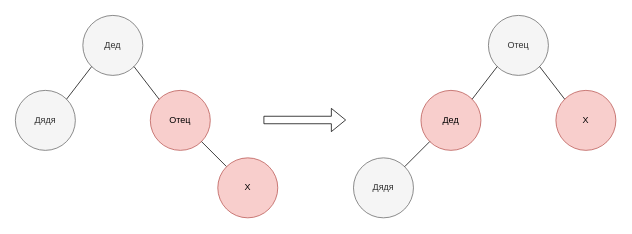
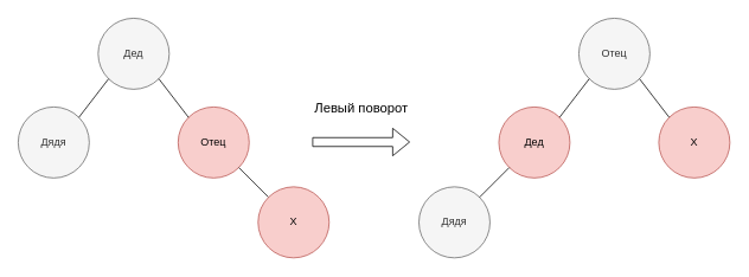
  <mxCell id="0" />
  <mxCell id="1" parent="0" />
  <mxCell id="2" value="Дед" style="ellipse;whiteSpace=wrap;html=1;aspect=fixed;fillColor=#f5f5f5;strokeColor=#666666;fontColor=#333333;" vertex="1" parent="1"><mxGeometry x="110" y="20" width="80" height="80" as="geometry" /></mxCell>
  <mxCell id="3" value="Дядя" style="ellipse;whiteSpace=wrap;html=1;aspect=fixed;fillColor=#f5f5f5;strokeColor=#666666;fontColor=#333333;" vertex="1" parent="1"><mxGeometry x="20" y="120" width="80" height="80" as="geometry" /></mxCell>
  <mxCell id="4" value="Отец" style="ellipse;whiteSpace=wrap;html=1;aspect=fixed;fillColor=#f8cecc;strokeColor=#b85450;" vertex="1" parent="1"><mxGeometry x="200" y="120" width="80" height="80" as="geometry" /></mxCell>
  <mxCell id="5" value="" style="endArrow=none;html=1;exitX=1;exitY=0;exitDx=0;exitDy=0;entryX=0;entryY=1;entryDx=0;entryDy=0;" edge="1" parent="1" source="3" target="2"><mxGeometry width="50" height="50" relative="1" as="geometry"><mxPoint x="180" y="190" as="sourcePoint" /><mxPoint x="230" y="140" as="targetPoint" /></mxGeometry></mxCell>
  <mxCell id="6" value="" style="endArrow=none;html=1;exitX=0;exitY=0;exitDx=0;exitDy=0;entryX=1;entryY=1;entryDx=0;entryDy=0;" edge="1" parent="1" source="8" target="4"><mxGeometry width="50" height="50" relative="1" as="geometry"><mxPoint x="-11.716" y="241.716" as="sourcePoint" /><mxPoint x="230" y="140" as="targetPoint" /></mxGeometry></mxCell>
  <mxCell id="7" value="" style="endArrow=none;html=1;exitX=1;exitY=1;exitDx=0;exitDy=0;entryX=0;entryY=0;entryDx=0;entryDy=0;" edge="1" parent="1" source="2" target="4"><mxGeometry width="50" height="50" relative="1" as="geometry"><mxPoint x="180" y="190" as="sourcePoint" /><mxPoint x="230" y="140" as="targetPoint" /></mxGeometry></mxCell>
  <mxCell id="8" value="Х" style="ellipse;whiteSpace=wrap;html=1;aspect=fixed;fillColor=#f8cecc;strokeColor=#b85450;" vertex="1" parent="1"><mxGeometry x="290" y="210" width="80" height="80" as="geometry" /></mxCell>
  <mxCell id="9" value="" style="shape=flexArrow;endArrow=classic;html=1;" edge="1" parent="1"><mxGeometry width="50" height="50" relative="1" as="geometry"><mxPoint x="351" y="159.5" as="sourcePoint" /><mxPoint x="461" y="159.5" as="targetPoint" /></mxGeometry></mxCell>
+ <mxCell id="10" value="Левый поворот" style="text;html=1;strokeColor=none;fillColor=none;align=center;verticalAlign=middle;whiteSpace=wrap;rounded=0;fontSize=15;" vertex="1" parent="1"><mxGeometry x="351" y="110" width="111" height="20" as="geometry" /></mxCell>
  <mxCell id="11" value="Отец" style="ellipse;whiteSpace=wrap;html=1;aspect=fixed;fillColor=#f5f5f5;strokeColor=#666666;fontColor=#333333;" vertex="1" parent="1"><mxGeometry x="651" y="20" width="80" height="80" as="geometry" /></mxCell>
  <mxCell id="12" value="Дед" style="ellipse;whiteSpace=wrap;html=1;aspect=fixed;fillColor=#f8cecc;strokeColor=#b85450;" vertex="1" parent="1"><mxGeometry x="561" y="120" width="80" height="80" as="geometry" /></mxCell>
  <mxCell id="13" value="Х" style="ellipse;whiteSpace=wrap;html=1;aspect=fixed;fillColor=#f8cecc;strokeColor=#b85450;" vertex="1" parent="1"><mxGeometry x="741" y="120" width="80" height="80" as="geometry" /></mxCell>
  <mxCell id="14" value="" style="endArrow=none;html=1;exitX=1;exitY=0;exitDx=0;exitDy=0;entryX=0;entryY=1;entryDx=0;entryDy=0;" edge="1" parent="1" source="12" target="11"><mxGeometry width="50" height="50" relative="1" as="geometry"><mxPoint x="721" y="190" as="sourcePoint" /><mxPoint x="771" y="140" as="targetPoint" /></mxGeometry></mxCell>
  <mxCell id="15" value="" style="endArrow=none;html=1;exitX=1;exitY=1;exitDx=0;exitDy=0;entryX=0;entryY=0;entryDx=0;entryDy=0;" edge="1" parent="1" source="11" target="13"><mxGeometry width="50" height="50" relative="1" as="geometry"><mxPoint x="721" y="190" as="sourcePoint" /><mxPoint x="771" y="140" as="targetPoint" /></mxGeometry></mxCell>
  <mxCell id="16" value="Дядя" style="ellipse;whiteSpace=wrap;html=1;aspect=fixed;fillColor=#f5f5f5;strokeColor=#666666;fontColor=#333333;" vertex="1" parent="1"><mxGeometry x="471" y="210" width="80" height="80" as="geometry" /></mxCell>
  <mxCell id="17" value="" style="endArrow=none;html=1;fontSize=15;exitX=1;exitY=0;exitDx=0;exitDy=0;entryX=0;entryY=1;entryDx=0;entryDy=0;" edge="1" parent="1" source="16" target="12"><mxGeometry width="50" height="50" relative="1" as="geometry"><mxPoint x="171" y="210" as="sourcePoint" /><mxPoint x="221" y="160" as="targetPoint" /></mxGeometry></mxCell>
